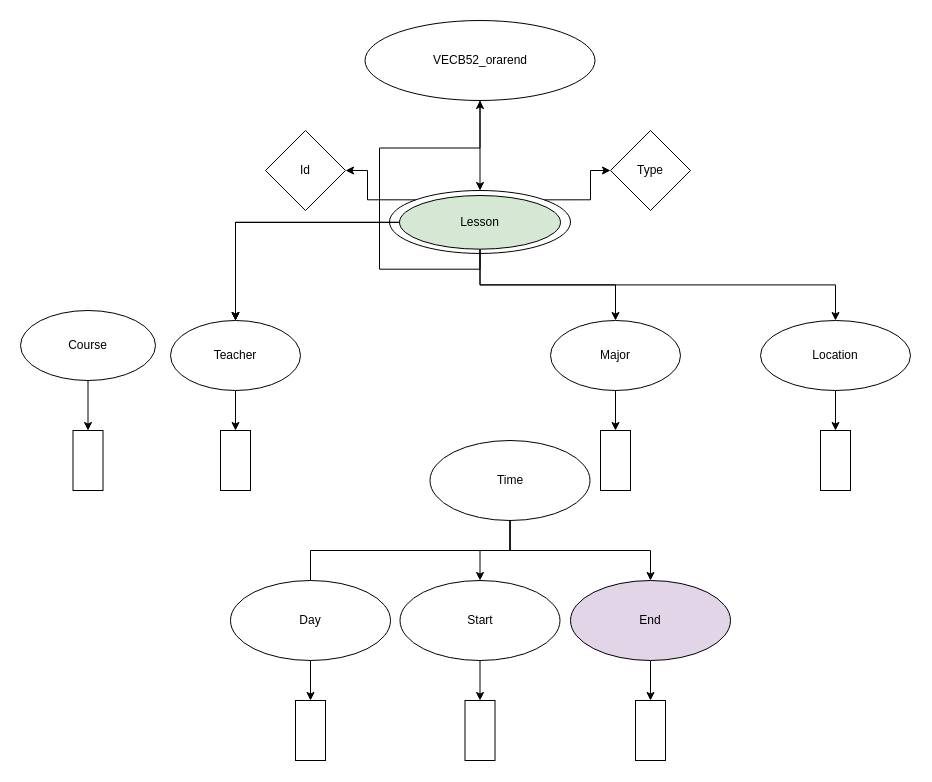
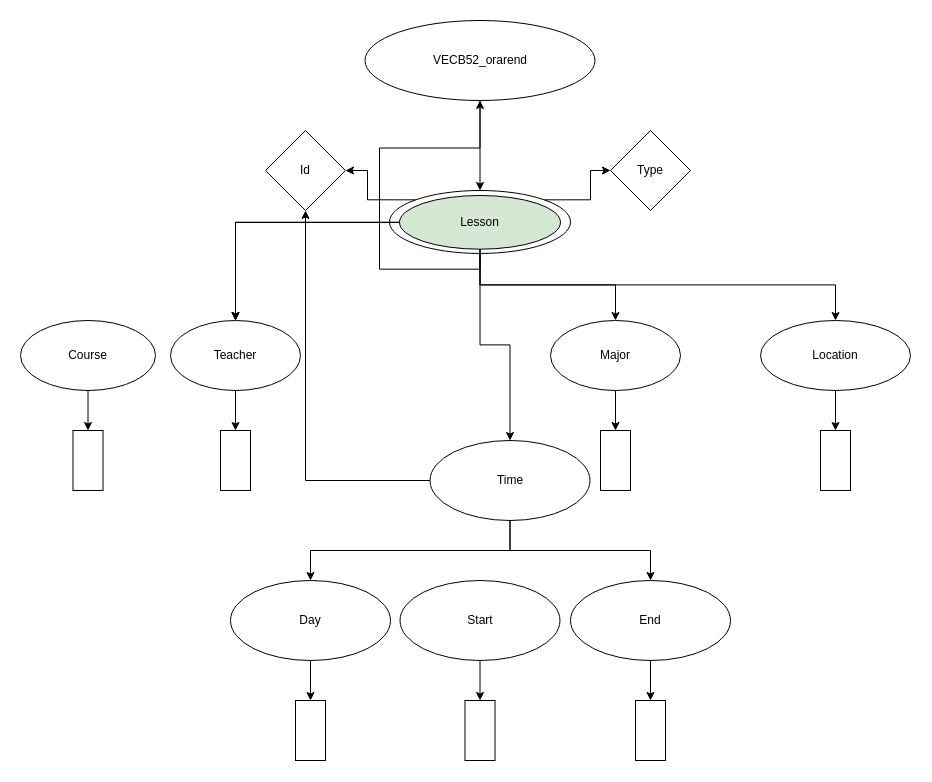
  <mxCell id="0" />
  <mxCell id="1" parent="0" />
  <mxCell id="2" value="" style="edgeStyle=orthogonalEdgeStyle;rounded=0;orthogonalLoop=1;jettySize=auto;html=1;" edge="1" parent="1" source="3" target="5"><mxGeometry relative="1" as="geometry" /></mxCell>
  <mxCell id="3" value="VECB52_orarend" style="ellipse;whiteSpace=wrap;html=1;" vertex="1" parent="1"><mxGeometry x="364.5" width="230" height="80" as="geometry" y="20" /></mxCell>
+ <mxCell id="4" value="" style="edgeStyle=orthogonalEdgeStyle;rounded=0;orthogonalLoop=1;jettySize=auto;html=1;" edge="1" parent="1" source="41" target="25"><mxGeometry relative="1" as="geometry" /></mxCell>
  <mxCell id="5" value="VECB52" style="ellipse;whiteSpace=wrap;html=1;" vertex="1" parent="1"><mxGeometry x="389" y="190" width="181" height="62.96" as="geometry" /></mxCell>
  <mxCell id="6" value="" style="edgeStyle=orthogonalEdgeStyle;rounded=0;orthogonalLoop=1;jettySize=auto;html=1;entryX=0;entryY=0.5;entryDx=0;entryDy=0;exitX=1;exitY=0;exitDx=0;exitDy=0;" edge="1" parent="1" source="5" target="14"><mxGeometry relative="1" as="geometry" /></mxCell>
  <mxCell id="7" value="" style="edgeStyle=orthogonalEdgeStyle;rounded=0;orthogonalLoop=1;jettySize=auto;html=1;exitX=0;exitY=0;exitDx=0;exitDy=0;entryX=1;entryY=0.5;entryDx=0;entryDy=0;" edge="1" parent="1" source="5" target="15"><mxGeometry relative="1" as="geometry" /></mxCell>
  <mxCell id="8" value="" style="edgeStyle=orthogonalEdgeStyle;rounded=0;orthogonalLoop=1;jettySize=auto;html=1;exitX=0.5;exitY=1;exitDx=0;exitDy=0;" edge="1" parent="1" source="41" target="3"><mxGeometry relative="1" as="geometry" /></mxCell>
  <mxCell id="9" value="" style="edgeStyle=orthogonalEdgeStyle;rounded=0;orthogonalLoop=1;jettySize=auto;html=1;" edge="1" parent="1" source="41" target="19"><mxGeometry relative="1" as="geometry" /></mxCell>
  <mxCell id="10" value="" style="edgeStyle=orthogonalEdgeStyle;rounded=0;orthogonalLoop=1;jettySize=auto;html=1;" edge="1" parent="1" source="41" target="19"><mxGeometry relative="1" as="geometry" /></mxCell>
  <mxCell id="11" value="" style="edgeStyle=orthogonalEdgeStyle;rounded=0;orthogonalLoop=1;jettySize=auto;html=1;" edge="1" parent="1" source="41" target="19"><mxGeometry relative="1" as="geometry" /></mxCell>
  <mxCell id="12" value="" style="edgeStyle=orthogonalEdgeStyle;rounded=0;orthogonalLoop=1;jettySize=auto;html=1;exitX=0.5;exitY=1;exitDx=0;exitDy=0;" edge="1" parent="1" source="41" target="21"><mxGeometry relative="1" as="geometry" /></mxCell>
  <mxCell id="13" value="" style="edgeStyle=orthogonalEdgeStyle;rounded=0;orthogonalLoop=1;jettySize=auto;html=1;" edge="1" parent="1" source="41" target="27"><mxGeometry relative="1" as="geometry" /></mxCell>
  <mxCell id="14" value="Type" style="rhombus;whiteSpace=wrap;html=1;" vertex="1" parent="1"><mxGeometry x="610" y="130" width="80" height="80" as="geometry" /></mxCell>
  <mxCell id="15" value="Id" style="rhombus;whiteSpace=wrap;html=1;" vertex="1" parent="1"><mxGeometry x="265" y="130" width="80" height="80" as="geometry" /></mxCell>
  <mxCell id="16" value="" style="edgeStyle=orthogonalEdgeStyle;rounded=0;orthogonalLoop=1;jettySize=auto;html=1;" edge="1" parent="1" source="17" target="39"><mxGeometry relative="1" as="geometry" /></mxCell>
- <mxCell id="17" value="Course" style="ellipse;whiteSpace=wrap;html=1;" vertex="1" parent="1"><mxGeometry x="20" y="310" width="135" height="70" as="geometry" /></mxCell>
+ <mxCell id="17" value="Course" style="ellipse;whiteSpace=wrap;html=1;" vertex="1" parent="1"><mxGeometry x="20" y="320" width="135" height="70" as="geometry" /></mxCell>
  <mxCell id="18" value="" style="edgeStyle=orthogonalEdgeStyle;rounded=0;orthogonalLoop=1;jettySize=auto;html=1;" edge="1" parent="1" source="19" target="40"><mxGeometry relative="1" as="geometry" /></mxCell>
  <mxCell id="19" value="Teacher" style="ellipse;whiteSpace=wrap;html=1;" vertex="1" parent="1"><mxGeometry x="170" y="320" width="130" height="70" as="geometry" /></mxCell>
  <mxCell id="20" value="" style="edgeStyle=orthogonalEdgeStyle;rounded=0;orthogonalLoop=1;jettySize=auto;html=1;" edge="1" parent="1" source="21" target="38"><mxGeometry relative="1" as="geometry" /></mxCell>
  <mxCell id="21" value="Location" style="ellipse;whiteSpace=wrap;html=1;" vertex="1" parent="1"><mxGeometry x="760" y="320" width="150" height="70" as="geometry" /></mxCell>
- <mxCell id="22" value="" style="edgeStyle=orthogonalEdgeStyle;rounded=0;orthogonalLoop=1;jettySize=auto;html=1;exitX=0.5;exitY=1;exitDx=0;exitDy=0;endArrow=none;" edge="1" parent="1" source="25" target="29"><mxGeometry relative="1" as="geometry" /></mxCell>
+ <mxCell id="22" value="" style="edgeStyle=orthogonalEdgeStyle;rounded=0;orthogonalLoop=1;jettySize=auto;html=1;exitX=0.5;exitY=1;exitDx=0;exitDy=0;" edge="1" parent="1" source="25" target="29"><mxGeometry relative="1" as="geometry" /></mxCell>
  <mxCell id="23" value="" style="edgeStyle=orthogonalEdgeStyle;rounded=0;orthogonalLoop=1;jettySize=auto;html=1;exitX=0.5;exitY=1;exitDx=0;exitDy=0;" edge="1" parent="1" source="25" target="31"><mxGeometry relative="1" as="geometry" /></mxCell>
- <mxCell id="24" value="" style="edgeStyle=orthogonalEdgeStyle;rounded=0;orthogonalLoop=1;jettySize=auto;html=1;" edge="1" parent="1" source="25" target="33"><mxGeometry relative="1" as="geometry" /></mxCell>
+ <mxCell id="24" value="" style="edgeStyle=orthogonalEdgeStyle;rounded=0;orthogonalLoop=1;jettySize=auto;html=1;" edge="1" parent="1" source="25" target="15"><mxGeometry relative="1" as="geometry" /></mxCell>
  <mxCell id="25" value="Time" style="ellipse;whiteSpace=wrap;html=1;" vertex="1" parent="1"><mxGeometry x="429.5" y="440" width="160" height="80" as="geometry" /></mxCell>
  <mxCell id="26" value="" style="edgeStyle=orthogonalEdgeStyle;rounded=0;orthogonalLoop=1;jettySize=auto;html=1;" edge="1" parent="1" source="27" target="37"><mxGeometry relative="1" as="geometry" /></mxCell>
  <mxCell id="27" value="Major" style="ellipse;whiteSpace=wrap;html=1;" vertex="1" parent="1"><mxGeometry x="550" y="320" width="130" height="70" as="geometry" /></mxCell>
  <mxCell id="28" value="" style="edgeStyle=orthogonalEdgeStyle;rounded=0;orthogonalLoop=1;jettySize=auto;html=1;" edge="1" parent="1" source="29" target="34"><mxGeometry relative="1" as="geometry" /></mxCell>
  <mxCell id="29" value="Day" style="ellipse;whiteSpace=wrap;html=1;" vertex="1" parent="1"><mxGeometry x="230" y="580" width="160" height="80" as="geometry" /></mxCell>
  <mxCell id="30" value="" style="edgeStyle=orthogonalEdgeStyle;rounded=0;orthogonalLoop=1;jettySize=auto;html=1;" edge="1" parent="1" source="31" target="36"><mxGeometry relative="1" as="geometry" /></mxCell>
- <mxCell id="31" value="End" style="ellipse;whiteSpace=wrap;html=1;fillColor=#e1d5e7;" vertex="1" parent="1"><mxGeometry x="570" y="580" width="160" height="80" as="geometry" /></mxCell>
+ <mxCell id="31" value="End" style="ellipse;whiteSpace=wrap;html=1;" vertex="1" parent="1"><mxGeometry x="570" y="580" width="160" height="80" as="geometry" /></mxCell>
  <mxCell id="32" value="" style="edgeStyle=orthogonalEdgeStyle;rounded=0;orthogonalLoop=1;jettySize=auto;html=1;" edge="1" parent="1" source="33" target="35"><mxGeometry relative="1" as="geometry" /></mxCell>
  <mxCell id="33" value="Start" style="ellipse;whiteSpace=wrap;html=1;" vertex="1" parent="1"><mxGeometry x="399.5" y="580" width="160" height="80" as="geometry" /></mxCell>
  <mxCell id="34" value="" style="whiteSpace=wrap;html=1;" vertex="1" parent="1"><mxGeometry x="295" y="700" width="30" height="60" as="geometry" /></mxCell>
  <mxCell id="35" value="" style="whiteSpace=wrap;html=1;" vertex="1" parent="1"><mxGeometry x="464.5" y="700" width="30" height="60" as="geometry" /></mxCell>
  <mxCell id="36" value="" style="whiteSpace=wrap;html=1;" vertex="1" parent="1"><mxGeometry x="635" y="700" width="30" height="60" as="geometry" /></mxCell>
  <mxCell id="37" value="" style="whiteSpace=wrap;html=1;" vertex="1" parent="1"><mxGeometry x="600" y="430" width="30" height="60" as="geometry" /></mxCell>
  <mxCell id="38" value="" style="whiteSpace=wrap;html=1;" vertex="1" parent="1"><mxGeometry x="820" y="430" width="30" height="60" as="geometry" /></mxCell>
  <mxCell id="39" value="" style="whiteSpace=wrap;html=1;" vertex="1" parent="1"><mxGeometry x="72.5" y="430" width="30" height="60" as="geometry" /></mxCell>
  <mxCell id="40" value="" style="whiteSpace=wrap;html=1;" vertex="1" parent="1"><mxGeometry x="220" y="430" width="30" height="60" as="geometry" /></mxCell>
  <mxCell id="41" value="Lesson" style="ellipse;whiteSpace=wrap;html=1;fillColor=#d5e8d4;" vertex="1" parent="1"><mxGeometry x="399" y="195" width="161" height="53.67" as="geometry" /></mxCell>
